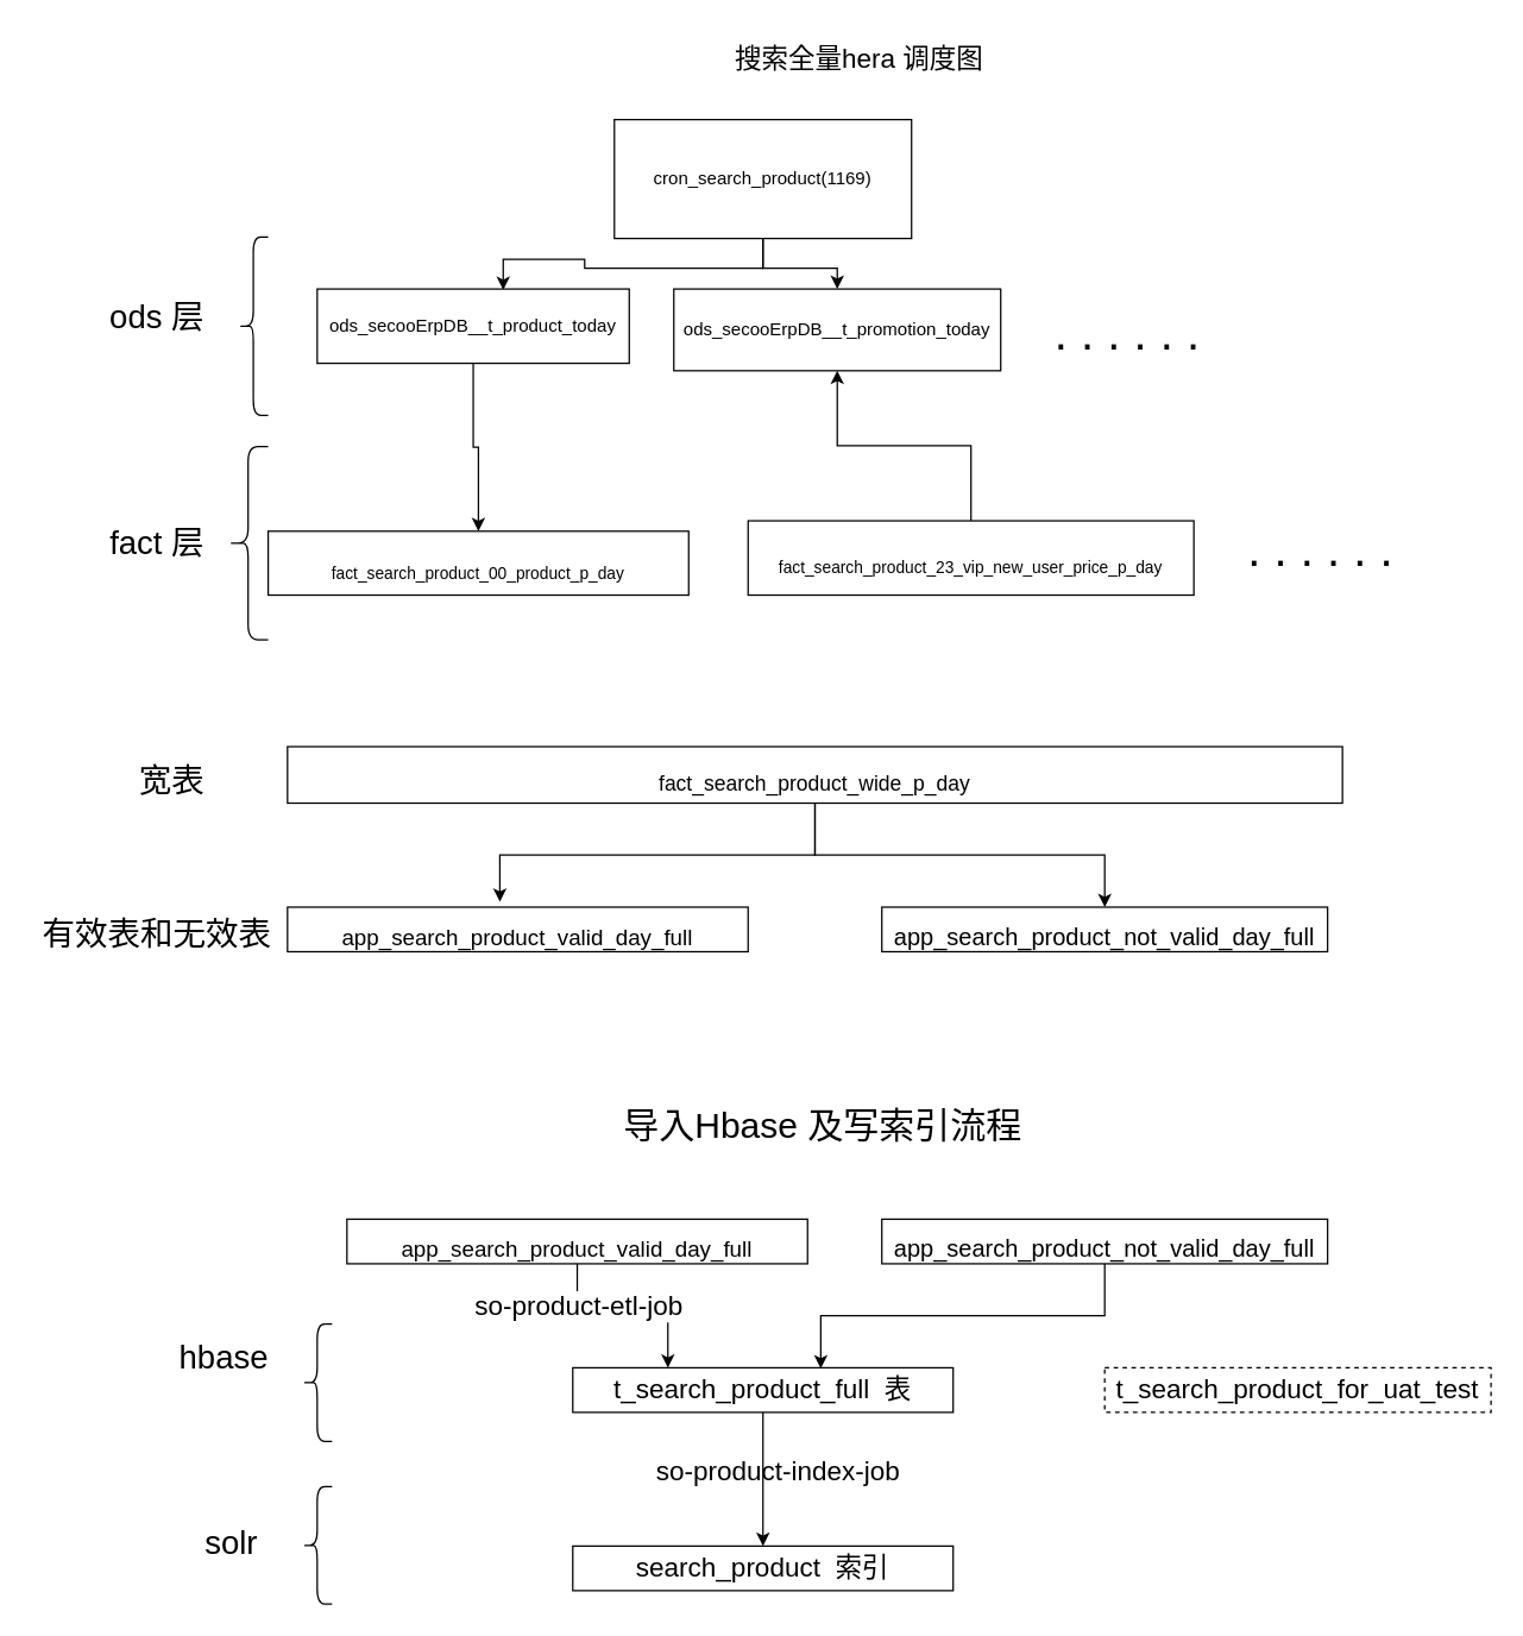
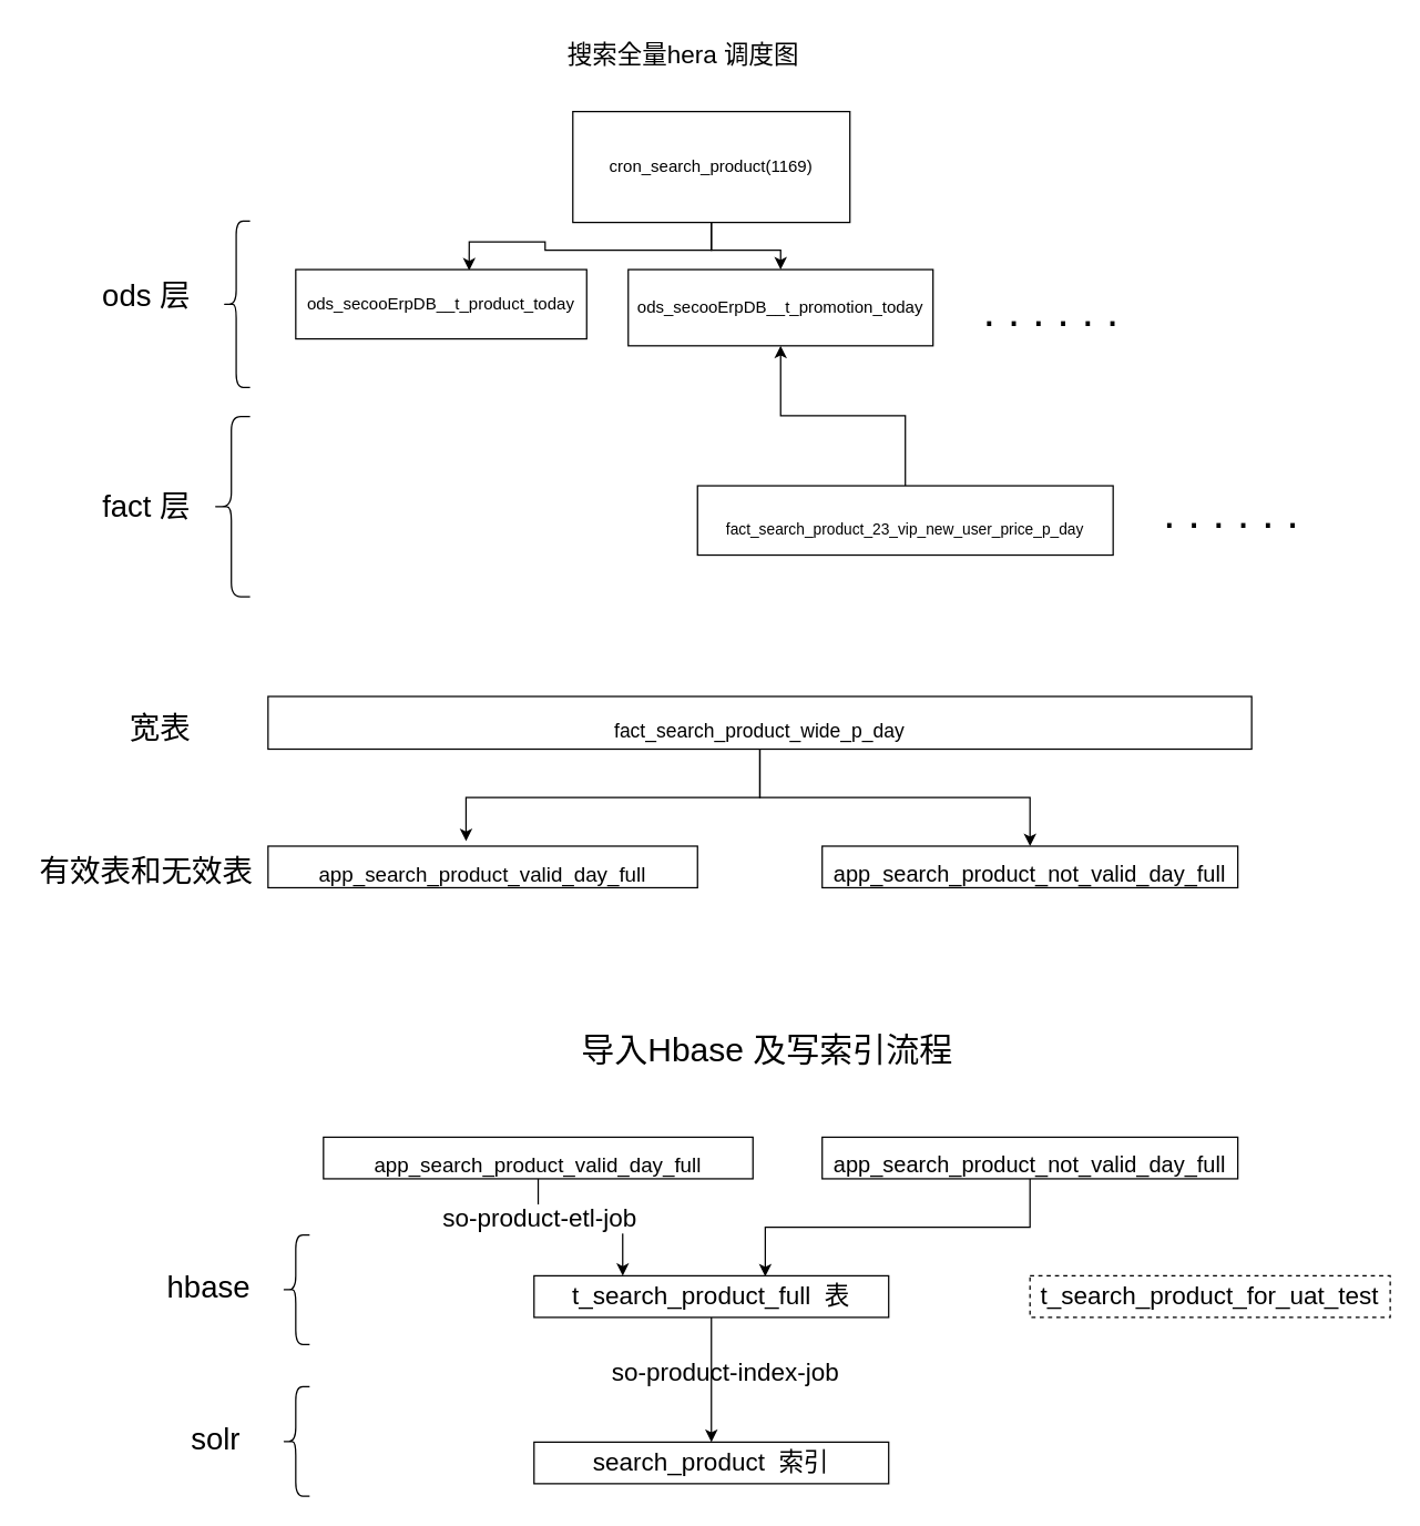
  <mxCell id="0" />
  <mxCell id="1" parent="0" />
  <mxCell id="2" style="edgeStyle=orthogonalEdgeStyle;rounded=0;orthogonalLoop=1;jettySize=auto;html=1;entryX=0.596;entryY=0.013;entryDx=0;entryDy=0;entryPerimeter=0;fontSize=32;" edge="1" parent="1" source="4" target="7"><mxGeometry relative="1" as="geometry" /></mxCell>
  <mxCell id="3" style="edgeStyle=orthogonalEdgeStyle;rounded=0;orthogonalLoop=1;jettySize=auto;html=1;fontSize=32;" edge="1" parent="1" source="4" target="8"><mxGeometry relative="1" as="geometry" /></mxCell>
  <mxCell id="4" value="cron_search_product(1169)" style="rounded=0;whiteSpace=wrap;html=1;" vertex="1" parent="1"><mxGeometry x="413" y="80" width="200" height="80" as="geometry" /></mxCell>
- <mxCell id="5" value="&lt;font style=&quot;font-size: 18px&quot;&gt;搜索全量hera 调度图&lt;/font&gt;" style="text;html=1;strokeColor=none;fillColor=none;align=center;verticalAlign=middle;whiteSpace=wrap;rounded=0;strokeWidth=6;" vertex="1" parent="1"><mxGeometry x="478" y="20" width="200" height="40" as="geometry" /></mxCell>
- <mxCell id="6" value="" style="edgeStyle=orthogonalEdgeStyle;rounded=0;orthogonalLoop=1;jettySize=auto;html=1;fontSize=32;" edge="1" parent="1" source="7" target="17"><mxGeometry relative="1" as="geometry" /></mxCell>
+ <mxCell id="5" value="&lt;font style=&quot;font-size: 18px&quot;&gt;搜索全量hera 调度图&lt;/font&gt;" style="text;html=1;strokeColor=none;fillColor=none;align=center;verticalAlign=middle;whiteSpace=wrap;rounded=0;strokeWidth=6;" vertex="1" parent="1"><mxGeometry x="393" y="20" width="200" height="40" as="geometry" /></mxCell>
  <mxCell id="7" value="ods_secooErpDB__t_product_today" style="rounded=0;whiteSpace=wrap;html=1;strokeWidth=1;" vertex="1" parent="1"><mxGeometry x="213" y="194" width="210" height="50" as="geometry" /></mxCell>
  <mxCell id="8" value="ods_secooErpDB__t_promotion_today" style="rounded=0;whiteSpace=wrap;html=1;strokeWidth=1;" vertex="1" parent="1"><mxGeometry x="453" y="194" width="220" height="55" as="geometry" /></mxCell>
  <mxCell id="9" value=". . . . . ." style="text;html=1;align=center;verticalAlign=middle;resizable=0;points=[];autosize=1;strokeColor=none;fontSize=32;" vertex="1" parent="1"><mxGeometry x="703" y="204" width="110" height="40" as="geometry" /></mxCell>
  <mxCell id="10" value="" style="shape=curlyBracket;whiteSpace=wrap;html=1;rounded=1;fontSize=32;strokeWidth=1;" vertex="1" parent="1"><mxGeometry x="160" y="159" width="20" height="120" as="geometry" /></mxCell>
  <mxCell id="11" value="&lt;font style=&quot;font-size: 22px&quot;&gt;ods 层&lt;/font&gt;" style="text;html=1;align=center;verticalAlign=middle;resizable=0;points=[];autosize=1;strokeColor=none;fontSize=32;" vertex="1" parent="1"><mxGeometry x="65" y="185" width="80" height="50" as="geometry" /></mxCell>
  <mxCell id="12" value="" style="shape=curlyBracket;whiteSpace=wrap;html=1;rounded=1;fontSize=32;strokeWidth=1;" vertex="1" parent="1"><mxGeometry x="153" y="300" width="27" height="130" as="geometry" /></mxCell>
  <mxCell id="13" value="&lt;font style=&quot;font-size: 22px&quot;&gt;fact 层&lt;/font&gt;" style="text;html=1;align=center;verticalAlign=middle;resizable=0;points=[];autosize=1;strokeColor=none;fontSize=32;" vertex="1" parent="1"><mxGeometry x="65" y="337" width="80" height="50" as="geometry" /></mxCell>
  <mxCell id="14" value="" style="edgeStyle=orthogonalEdgeStyle;rounded=0;orthogonalLoop=1;jettySize=auto;html=1;fontSize=32;" edge="1" parent="1" source="15" target="8"><mxGeometry relative="1" as="geometry" /></mxCell>
  <mxCell id="15" value="&lt;font style=&quot;font-size: 11px&quot;&gt;fact_search_product_23_vip_new_user_price_p_day&lt;/font&gt;" style="rounded=0;whiteSpace=wrap;html=1;fontSize=32;strokeWidth=1;" vertex="1" parent="1"><mxGeometry x="503" y="350" width="300" height="50" as="geometry" /></mxCell>
  <mxCell id="16" value=". . . . . ." style="text;html=1;align=center;verticalAlign=middle;resizable=0;points=[];autosize=1;strokeColor=none;fontSize=32;" vertex="1" parent="1"><mxGeometry x="833" y="350" width="110" height="40" as="geometry" /></mxCell>
- <mxCell id="17" value="&lt;font style=&quot;font-size: 11px&quot;&gt;fact_search_product_00_product_p_day&lt;/font&gt;" style="rounded=0;whiteSpace=wrap;html=1;fontSize=32;strokeWidth=1;" vertex="1" parent="1"><mxGeometry x="180" y="357" width="283" height="43" as="geometry" /></mxCell>
  <mxCell id="18" style="edgeStyle=orthogonalEdgeStyle;rounded=0;orthogonalLoop=1;jettySize=auto;html=1;entryX=0.461;entryY=-0.12;entryDx=0;entryDy=0;entryPerimeter=0;fontSize=32;" edge="1" parent="1" source="20" target="22"><mxGeometry relative="1" as="geometry" /></mxCell>
  <mxCell id="19" style="edgeStyle=orthogonalEdgeStyle;rounded=0;orthogonalLoop=1;jettySize=auto;html=1;fontSize=32;" edge="1" parent="1" source="20" target="23"><mxGeometry relative="1" as="geometry" /></mxCell>
  <mxCell id="20" value="&lt;font style=&quot;font-size: 14px&quot;&gt;fact_search_product_wide_p_day&lt;/font&gt;" style="rounded=0;whiteSpace=wrap;html=1;fontSize=32;strokeWidth=1;" vertex="1" parent="1"><mxGeometry x="193" y="502" width="710" height="38" as="geometry" /></mxCell>
  <mxCell id="21" value="&lt;span style=&quot;font-size: 22px&quot;&gt;宽表&lt;/span&gt;" style="text;html=1;align=center;verticalAlign=middle;resizable=0;points=[];autosize=1;strokeColor=none;fontSize=32;" vertex="1" parent="1"><mxGeometry x="85" y="497" width="60" height="50" as="geometry" /></mxCell>
  <mxCell id="22" value="&lt;font style=&quot;font-size: 15px&quot;&gt;app_search_product_valid_day_full&lt;/font&gt;" style="rounded=0;whiteSpace=wrap;html=1;fontSize=32;strokeWidth=1;" vertex="1" parent="1"><mxGeometry x="193" y="610" width="310" height="30" as="geometry" /></mxCell>
  <mxCell id="23" value="&lt;font style=&quot;font-size: 16px&quot;&gt;app_search_product_not_valid_day_full&lt;/font&gt;" style="rounded=0;whiteSpace=wrap;html=1;fontSize=32;strokeWidth=1;" vertex="1" parent="1"><mxGeometry x="593" y="610" width="300" height="30" as="geometry" /></mxCell>
  <mxCell id="24" value="&lt;font style=&quot;font-size: 24px&quot;&gt;导入Hbase 及写索引流程&lt;/font&gt;" style="text;html=1;align=center;verticalAlign=middle;resizable=0;points=[];autosize=1;strokeColor=none;fontSize=32;" vertex="1" parent="1"><mxGeometry x="413" y="730" width="280" height="50" as="geometry" /></mxCell>
  <mxCell id="25" style="edgeStyle=orthogonalEdgeStyle;rounded=0;orthogonalLoop=1;jettySize=auto;html=1;entryX=0.25;entryY=0;entryDx=0;entryDy=0;fontSize=18;" edge="1" parent="1" source="27" target="34"><mxGeometry relative="1" as="geometry" /></mxCell>
  <mxCell id="26" value="so-product-etl-job" style="edgeLabel;html=1;align=center;verticalAlign=middle;resizable=0;points=[];fontSize=18;" vertex="1" connectable="0" parent="25"><mxGeometry x="-0.57" relative="1" as="geometry"><mxPoint as="offset" /></mxGeometry></mxCell>
  <mxCell id="27" value="&lt;font style=&quot;font-size: 15px&quot;&gt;app_search_product_valid_day_full&lt;/font&gt;" style="rounded=0;whiteSpace=wrap;html=1;fontSize=32;strokeWidth=1;" vertex="1" parent="1"><mxGeometry x="233" y="820" width="310" height="30" as="geometry" /></mxCell>
  <mxCell id="28" style="edgeStyle=orthogonalEdgeStyle;rounded=0;orthogonalLoop=1;jettySize=auto;html=1;entryX=0.652;entryY=0.016;entryDx=0;entryDy=0;entryPerimeter=0;fontSize=18;" edge="1" parent="1" source="29" target="34"><mxGeometry relative="1" as="geometry" /></mxCell>
  <mxCell id="29" value="&lt;font style=&quot;font-size: 16px&quot;&gt;app_search_product_not_valid_day_full&lt;/font&gt;" style="rounded=0;whiteSpace=wrap;html=1;fontSize=32;strokeWidth=1;" vertex="1" parent="1"><mxGeometry x="593" y="820" width="300" height="30" as="geometry" /></mxCell>
  <mxCell id="30" value="&lt;span style=&quot;font-size: 22px&quot;&gt;有效表和无效表&lt;/span&gt;" style="text;html=1;align=center;verticalAlign=middle;resizable=0;points=[];autosize=1;strokeColor=none;fontSize=32;" vertex="1" parent="1"><mxGeometry x="20" y="600" width="170" height="50" as="geometry" /></mxCell>
  <mxCell id="31" value="" style="shape=curlyBracket;whiteSpace=wrap;html=1;rounded=1;fontSize=32;strokeWidth=1;" vertex="1" parent="1"><mxGeometry x="203" y="890.5" width="20" height="79" as="geometry" /></mxCell>
- <mxCell id="32" value="&lt;span style=&quot;font-size: 22px&quot;&gt;hbase&amp;nbsp;&lt;/span&gt;" style="text;html=1;align=center;verticalAlign=middle;resizable=0;points=[];autosize=1;strokeColor=none;fontSize=32;" vertex="1" parent="1"><mxGeometry x="113" y="885" width="80" height="50" as="geometry" /></mxCell>
+ <mxCell id="32" value="&lt;span style=&quot;font-size: 22px&quot;&gt;hbase&amp;nbsp;&lt;/span&gt;" style="text;html=1;align=center;verticalAlign=middle;resizable=0;points=[];autosize=1;strokeColor=none;fontSize=32;" vertex="1" parent="1"><mxGeometry x="113" y="900" width="80" height="50" as="geometry" /></mxCell>
  <mxCell id="33" value="" style="edgeStyle=orthogonalEdgeStyle;rounded=0;orthogonalLoop=1;jettySize=auto;html=1;fontSize=18;" edge="1" parent="1" source="34" target="38"><mxGeometry relative="1" as="geometry" /></mxCell>
  <mxCell id="34" value="t_search_product_full&amp;nbsp; 表" style="rounded=0;whiteSpace=wrap;html=1;fontSize=18;strokeWidth=1;" vertex="1" parent="1"><mxGeometry x="385" y="920" width="256" height="30" as="geometry" /></mxCell>
  <mxCell id="35" value="&lt;span&gt;t_search_product_for_uat_test&lt;/span&gt;" style="rounded=0;whiteSpace=wrap;html=1;fontSize=18;strokeWidth=1;dashed=1;" vertex="1" parent="1"><mxGeometry x="743" y="920" width="260" height="30" as="geometry" /></mxCell>
  <mxCell id="36" value="&lt;span style=&quot;font-size: 22px&quot;&gt;solr&lt;/span&gt;" style="text;html=1;align=center;verticalAlign=middle;resizable=0;points=[];autosize=1;strokeColor=none;fontSize=32;" vertex="1" parent="1"><mxGeometry x="130" y="1010" width="50" height="50" as="geometry" /></mxCell>
  <mxCell id="37" value="" style="shape=curlyBracket;whiteSpace=wrap;html=1;rounded=1;fontSize=32;strokeWidth=1;" vertex="1" parent="1"><mxGeometry x="203" y="1000" width="20" height="79" as="geometry" /></mxCell>
  <mxCell id="38" value="search_product&amp;nbsp; 索引" style="rounded=0;whiteSpace=wrap;html=1;fontSize=18;strokeWidth=1;" vertex="1" parent="1"><mxGeometry x="385" y="1040" width="256" height="30" as="geometry" /></mxCell>
  <mxCell id="39" value="so-product-index-job" style="text;html=1;align=center;verticalAlign=middle;resizable=0;points=[];autosize=1;strokeColor=none;fontSize=18;" vertex="1" parent="1"><mxGeometry x="433" y="975" width="180" height="30" as="geometry" /></mxCell>
